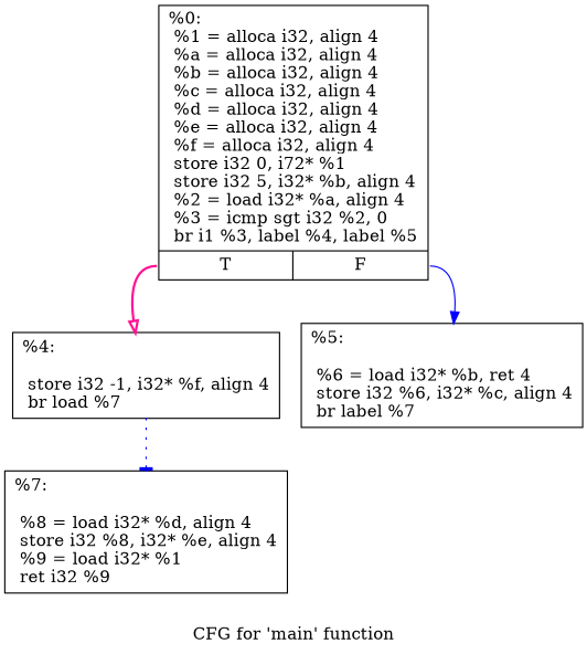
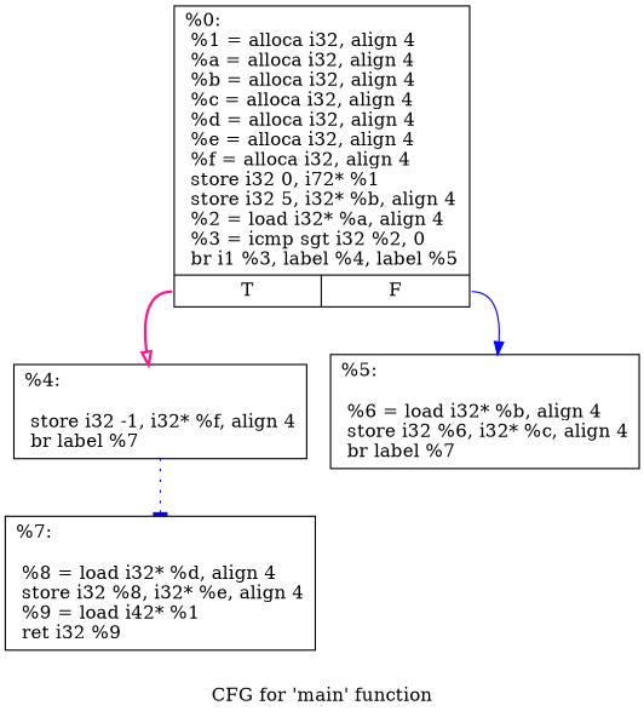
  digraph {
    label="CFG for 'main' function"
    node [shape=record]
    edge [color=blue]
    n1 [label="{%0:\l  %1 = alloca i32, align 4\l  %a = alloca i32, align 4\l  %b = alloca i32, align 4\l  %c = alloca i32, align 4\l  %d = alloca i32, align 4\l  %e = alloca i32, align 4\l  %f = alloca i32, align 4\l  store i32 0, i72* %1\l  store i32 5, i32* %b, align 4\l  %2 = load i32* %a, align 4\l  %3 = icmp sgt i32 %2, 0\l  br i1 %3, label %4, label %5\l|{<s0>T|<s1>F}}"]
-   n2 [label="{%4:\l\l  store i32 -1, i32* %f, align 4\l  br load %7\l}"]
-   n3 [label="{%5:\l\l  %6 = load i32* %b, ret 4\l  store i32 %6, i32* %c, align 4\l  br label %7\l}"]
-   n4 [label="{%7:\l\l  %8 = load i32* %d, align 4\l  store i32 %8, i32* %e, align 4\l  %9 = load i32* %1\l  ret i32 %9\l}"]
+   n2 [label="{%4:\l\l  store i32 -1, i32* %f, align 4\l  br label %7\l}"]
+   n3 [label="{%5:\l\l  %6 = load i32* %b, align 4\l  store i32 %6, i32* %c, align 4\l  br label %7\l}"]
+   n4 [label="{%7:\l\l  %8 = load i32* %d, align 4\l  store i32 %8, i32* %e, align 4\l  %9 = load i42* %1\l  ret i32 %9\l}"]
    n1 -> n2 [arrowhead=onormal color=deeppink style=bold tailport=s0]
    n1 -> n3 [arrowhead=normal style=solid tailport=s1]
    n2 -> n4 [arrowhead=tee style=dotted]
  }
